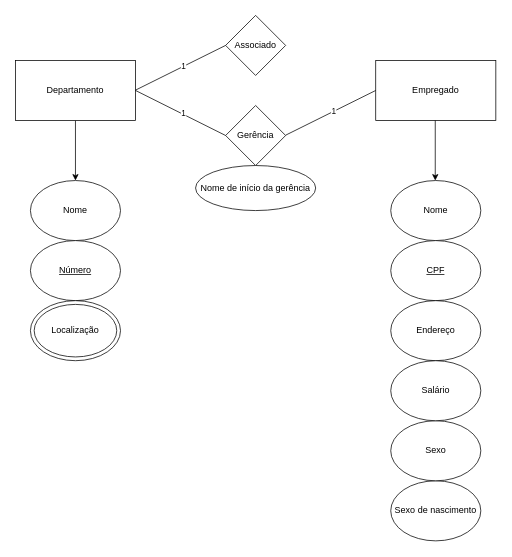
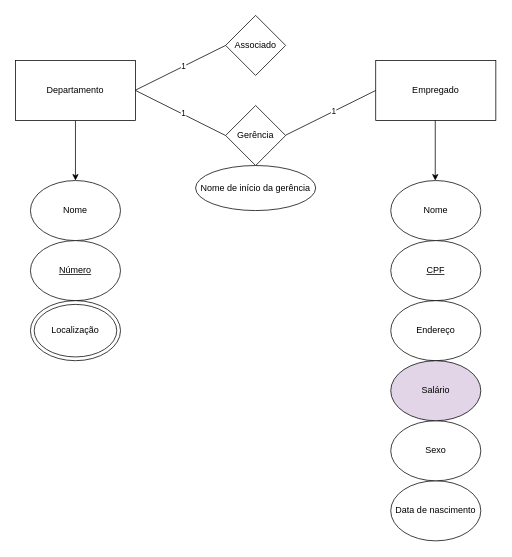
  <mxCell id="0" />
  <mxCell id="1" parent="0" />
  <mxCell id="2" style="edgeStyle=orthogonalEdgeStyle;rounded=0;orthogonalLoop=1;jettySize=auto;html=1;exitX=0.5;exitY=1;exitDx=0;exitDy=0;" edge="1" parent="1" source="3" target="14"><mxGeometry relative="1" as="geometry"><mxPoint x="99.632" y="200" as="targetPoint" /></mxGeometry></mxCell>
  <mxCell id="3" value="Departamento" style="rounded=0;whiteSpace=wrap;html=1;" vertex="1" parent="1"><mxGeometry x="20" y="80" width="160" height="80" as="geometry" /></mxCell>
  <mxCell id="4" value="Empregado" style="rounded=0;whiteSpace=wrap;html=1;" vertex="1" parent="1"><mxGeometry x="500" y="80" width="160" height="80" as="geometry" /></mxCell>
  <mxCell id="5" value="Associado" style="rhombus;whiteSpace=wrap;html=1;" vertex="1" parent="1"><mxGeometry x="300" y="20" width="80" height="80" as="geometry" /></mxCell>
  <mxCell id="6" value="Gerência" style="rhombus;whiteSpace=wrap;html=1;" vertex="1" parent="1"><mxGeometry x="300" y="140" width="80" height="80" as="geometry" /></mxCell>
  <mxCell id="7" value="" style="endArrow=none;html=1;rounded=0;endFill=0;entryX=0;entryY=0.5;entryDx=0;entryDy=0;" edge="1" parent="1" target="5"><mxGeometry relative="1" as="geometry"><mxPoint x="180" y="119.57" as="sourcePoint" /><mxPoint x="280" y="119.57" as="targetPoint" /></mxGeometry></mxCell>
  <mxCell id="8" value="1" style="edgeLabel;html=1;align=center;verticalAlign=middle;resizable=0;points=[];" vertex="1" connectable="0" parent="7"><mxGeometry x="0.058" y="1" relative="1" as="geometry"><mxPoint as="offset" /></mxGeometry></mxCell>
  <mxCell id="9" value="" style="endArrow=none;html=1;rounded=0;endFill=0;entryX=0;entryY=0.5;entryDx=0;entryDy=0;" edge="1" parent="1" target="6"><mxGeometry relative="1" as="geometry"><mxPoint x="180" y="120" as="sourcePoint" /><mxPoint x="300" y="100" as="targetPoint" /></mxGeometry></mxCell>
  <mxCell id="10" value="1" style="edgeLabel;html=1;align=center;verticalAlign=middle;resizable=0;points=[];" vertex="1" connectable="0" parent="9"><mxGeometry x="0.058" y="1" relative="1" as="geometry"><mxPoint as="offset" /></mxGeometry></mxCell>
  <mxCell id="11" value="" style="endArrow=none;html=1;rounded=0;endFill=0;entryX=0;entryY=0.5;entryDx=0;entryDy=0;" edge="1" parent="1"><mxGeometry relative="1" as="geometry"><mxPoint x="380" y="179.57" as="sourcePoint" /><mxPoint x="500" y="120" as="targetPoint" /></mxGeometry></mxCell>
  <mxCell id="12" value="1" style="edgeLabel;html=1;align=center;verticalAlign=middle;resizable=0;points=[];" vertex="1" connectable="0" parent="11"><mxGeometry x="0.058" y="1" relative="1" as="geometry"><mxPoint as="offset" /></mxGeometry></mxCell>
  <mxCell id="13" value="Nome de início da gerência" style="ellipse;whiteSpace=wrap;html=1;" vertex="1" parent="1"><mxGeometry x="260" y="220" width="160" height="60" as="geometry" /></mxCell>
  <mxCell id="14" value="Nome" style="ellipse;whiteSpace=wrap;html=1;" vertex="1" parent="1"><mxGeometry x="40.002" y="240" width="120" height="80" as="geometry" /></mxCell>
  <mxCell id="15" value="&lt;u&gt;Número&lt;/u&gt;" style="ellipse;whiteSpace=wrap;html=1;" vertex="1" parent="1"><mxGeometry x="40.002" y="320" width="120" height="80" as="geometry" /></mxCell>
  <mxCell id="16" value="Localização" style="ellipse;whiteSpace=wrap;html=1;" vertex="1" parent="1"><mxGeometry x="40.002" y="400" width="120" height="80" as="geometry" /></mxCell>
  <mxCell id="17" value="" style="ellipse;whiteSpace=wrap;html=1;fillColor=none;" vertex="1" parent="1"><mxGeometry x="45" y="405" width="110" height="70" as="geometry" /></mxCell>
  <mxCell id="18" value="Nome" style="ellipse;whiteSpace=wrap;html=1;" vertex="1" parent="1"><mxGeometry x="520.002" y="240" width="120" height="80" as="geometry" /></mxCell>
  <mxCell id="19" value="&lt;u&gt;CPF&lt;/u&gt;" style="ellipse;whiteSpace=wrap;html=1;" vertex="1" parent="1"><mxGeometry x="520.002" y="320" width="120" height="80" as="geometry" /></mxCell>
  <mxCell id="20" style="edgeStyle=orthogonalEdgeStyle;rounded=0;orthogonalLoop=1;jettySize=auto;html=1;exitX=0.5;exitY=1;exitDx=0;exitDy=0;" edge="1" parent="1"><mxGeometry relative="1" as="geometry"><mxPoint x="579.29" y="240" as="targetPoint" /><mxPoint x="579.29" y="160" as="sourcePoint" /></mxGeometry></mxCell>
- <mxCell id="21" value="Sexo de nascimento" style="ellipse;whiteSpace=wrap;html=1;" vertex="1" parent="1"><mxGeometry x="520.002" y="640" width="120" height="80" as="geometry" /></mxCell>
+ <mxCell id="21" value="Data de nascimento" style="ellipse;whiteSpace=wrap;html=1;" vertex="1" parent="1"><mxGeometry x="520.002" y="640" width="120" height="80" as="geometry" /></mxCell>
  <mxCell id="22" value="Sexo" style="ellipse;whiteSpace=wrap;html=1;" vertex="1" parent="1"><mxGeometry x="520.002" y="560" width="120" height="80" as="geometry" /></mxCell>
  <mxCell id="23" value="Endereço" style="ellipse;whiteSpace=wrap;html=1;" vertex="1" parent="1"><mxGeometry x="520.002" y="400" width="120" height="80" as="geometry" /></mxCell>
- <mxCell id="24" value="Salário" style="ellipse;whiteSpace=wrap;html=1;" vertex="1" parent="1"><mxGeometry x="520.002" y="480" width="120" height="80" as="geometry" /></mxCell>
+ <mxCell id="24" value="Salário" style="ellipse;whiteSpace=wrap;html=1;fillColor=#e1d5e7;" vertex="1" parent="1"><mxGeometry x="520.002" y="480" width="120" height="80" as="geometry" /></mxCell>
